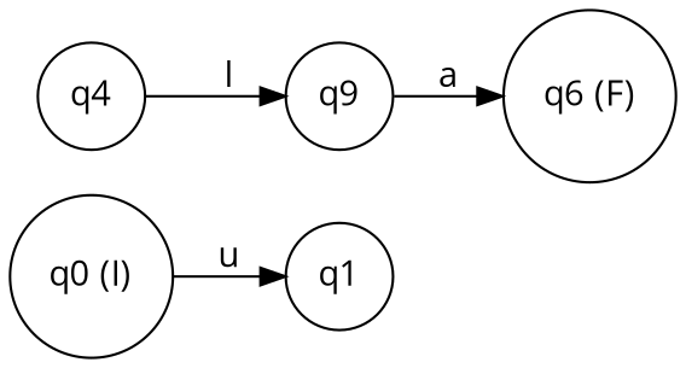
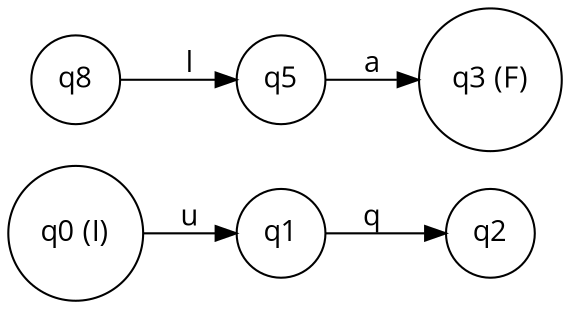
  digraph {
    fontname="Open Sans"
    rankdir=LR
    node [fontname="Open Sans" shape=circle]
    edge [fontname="Open Sans"]
    n1 [label="q0 (I)"]
    n2 [label=q1]
-   n4 [label=q4]
-   n5 [label=q9]
-   n6 [label="q6 (F)"]
+   n3 [label=q2]
+   n4 [label=q8]
+   n5 [label=q5]
+   n6 [label="q3 (F)"]
    n1 -> n2 [label=u]
+   n2 -> n3 [label=q]
    n4 -> n5 [label=l]
    n5 -> n6 [label=a]
  }
